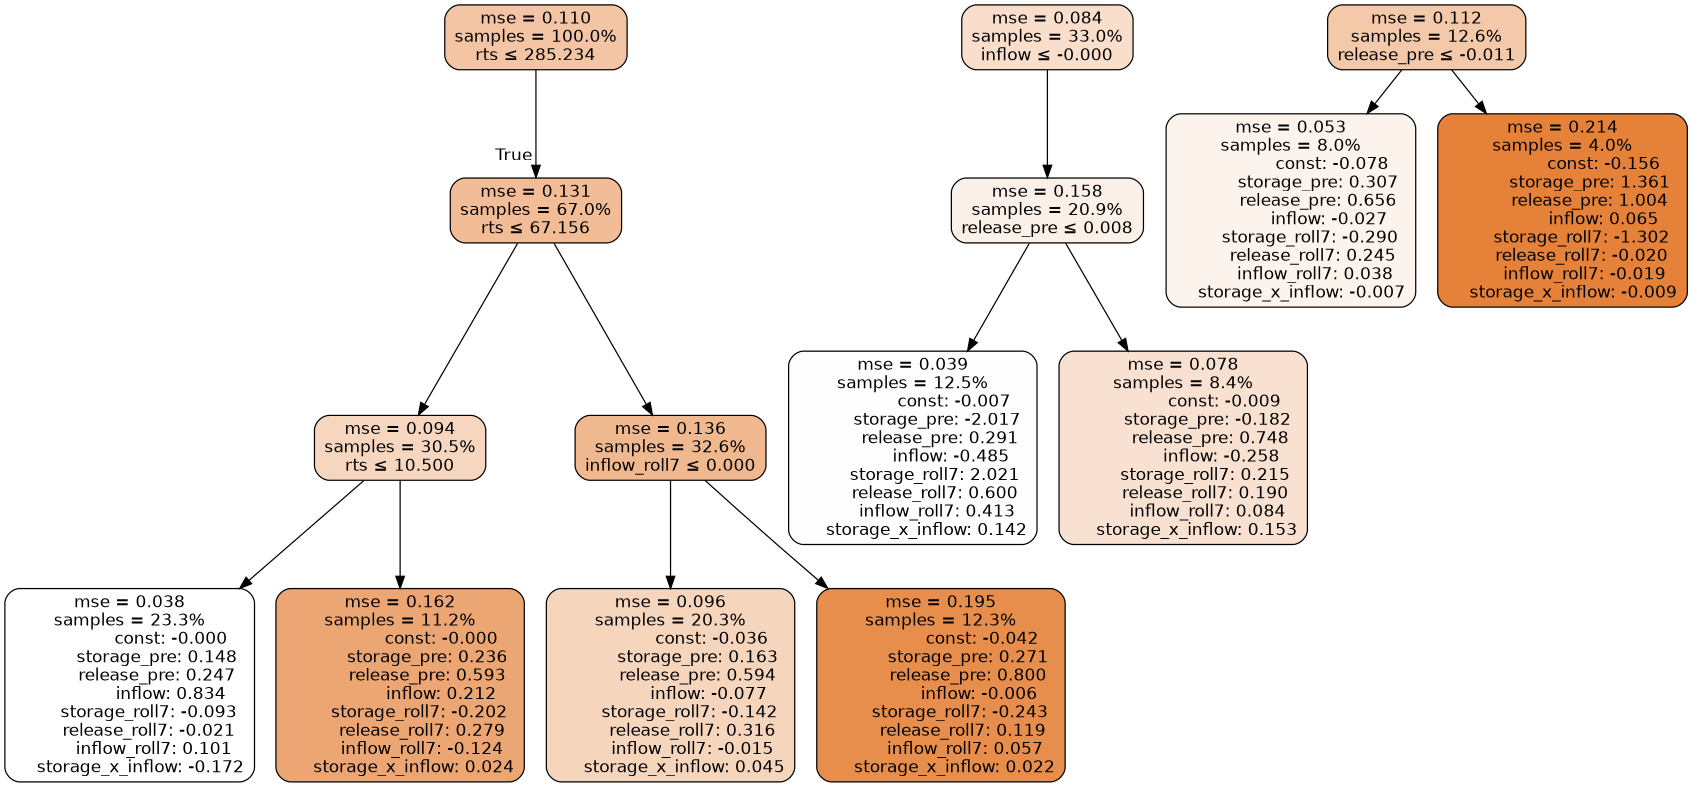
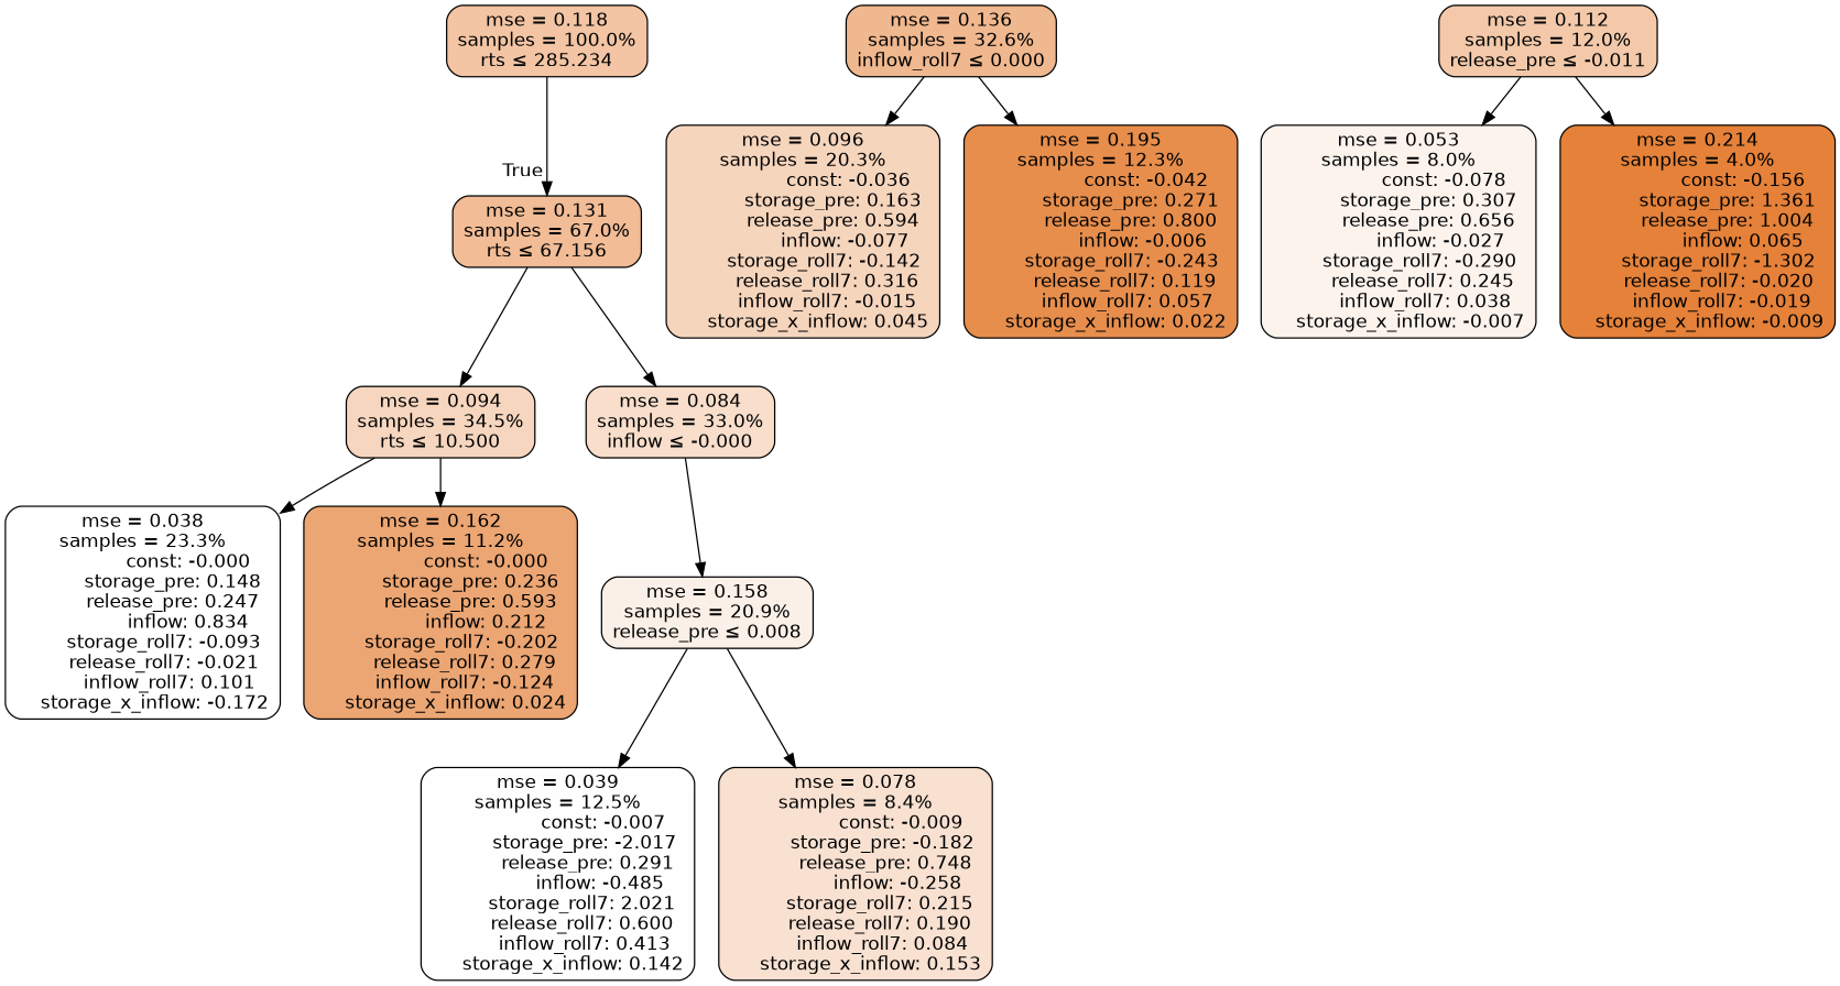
  digraph {
    node [color=black fontname=helvetica shape=rectangle style="filled, rounded"]
    edge [fontname=helvetica]
-   n1 [fillcolor="#f3c5a4" label="mse = 0.110\nsamples = 100.0%\nrts &le; 285.234"]
+   n1 [fillcolor="#f3c5a4" label="mse = 0.118\nsamples = 100.0%\nrts &le; 285.234"]
    n2 [fillcolor="#f1bc96" label="mse = 0.131\nsamples = 67.0%\nrts &le; 67.156"]
-   n3 [fillcolor="#f6d6bf" label="mse = 0.094\nsamples = 30.5%\nrts &le; 10.500"]
+   n3 [fillcolor="#f6d6bf" label="mse = 0.094\nsamples = 34.5%\nrts &le; 10.500"]
    n4 [fillcolor="#f0b88f" label="mse = 0.136\nsamples = 32.6%\ninflow_roll7 &le; 0.000"]
    n5 [fillcolor="#f8decb" label="mse = 0.084\nsamples = 33.0%\ninflow &le; -0.000"]
    n6 [fillcolor="#fbf0e7" label="mse = 0.158\nsamples = 20.9%\nrelease_pre &le; 0.008"]
    n7 [fillcolor="#ffffff" label="mse = 0.038\nsamples = 23.3%\n               const: -0.000\n          storage_pre: 0.148\n          release_pre: 0.247\n               inflow: 0.834\n       storage_roll7: -0.093\n       release_roll7: -0.021\n         inflow_roll7: 0.101\n    storage_x_inflow: -0.172"]
    n8 [fillcolor="#eca673" label="mse = 0.162\nsamples = 11.2%\n               const: -0.000\n          storage_pre: 0.236\n          release_pre: 0.593\n               inflow: 0.212\n       storage_roll7: -0.202\n        release_roll7: 0.279\n        inflow_roll7: -0.124\n     storage_x_inflow: 0.024"]
    n9 [fillcolor="#f6d5bd" label="mse = 0.096\nsamples = 20.3%\n               const: -0.036\n          storage_pre: 0.163\n          release_pre: 0.594\n              inflow: -0.077\n       storage_roll7: -0.142\n        release_roll7: 0.316\n        inflow_roll7: -0.015\n     storage_x_inflow: 0.045"]
    n10 [fillcolor="#e78e4d" label="mse = 0.195\nsamples = 12.3%\n               const: -0.042\n          storage_pre: 0.271\n          release_pre: 0.800\n              inflow: -0.006\n       storage_roll7: -0.243\n        release_roll7: 0.119\n         inflow_roll7: 0.057\n     storage_x_inflow: 0.022"]
    n11 [fillcolor="#fefefe" label="mse = 0.039\nsamples = 12.5%\n               const: -0.007\n         storage_pre: -2.017\n          release_pre: 0.291\n              inflow: -0.485\n        storage_roll7: 2.021\n        release_roll7: 0.600\n         inflow_roll7: 0.413\n     storage_x_inflow: 0.142"]
    n12 [fillcolor="#f8e1d1" label="mse = 0.078\nsamples = 8.4%\n               const: -0.009\n         storage_pre: -0.182\n          release_pre: 0.748\n              inflow: -0.258\n        storage_roll7: 0.215\n        release_roll7: 0.190\n         inflow_roll7: 0.084\n     storage_x_inflow: 0.153"]
-   n13 [fillcolor="#f3c9aa" label="mse = 0.112\nsamples = 12.6%\nrelease_pre &le; -0.011"]
+   n13 [fillcolor="#f3c9aa" label="mse = 0.112\nsamples = 12.0%\nrelease_pre &le; -0.011"]
    n14 [fillcolor="#fcf3ed" label="mse = 0.053\nsamples = 8.0%\n               const: -0.078\n          storage_pre: 0.307\n          release_pre: 0.656\n              inflow: -0.027\n       storage_roll7: -0.290\n        release_roll7: 0.245\n         inflow_roll7: 0.038\n    storage_x_inflow: -0.007"]
    n15 [fillcolor="#e58139" label="mse = 0.214\nsamples = 4.0%\n               const: -0.156\n          storage_pre: 1.361\n          release_pre: 1.004\n               inflow: 0.065\n       storage_roll7: -1.302\n       release_roll7: -0.020\n        inflow_roll7: -0.019\n    storage_x_inflow: -0.009"]
    n1 -> n2 [headlabel=True labelangle=45 labeldistance=2.5]
    n2 -> n3
-   n2 -> n4
+   n2 -> n5
    n3 -> n7
    n3 -> n8
    n4 -> n9
    n4 -> n10
    n5 -> n6
    n6 -> n11
    n6 -> n12
    n13 -> n14
    n13 -> n15
  }
